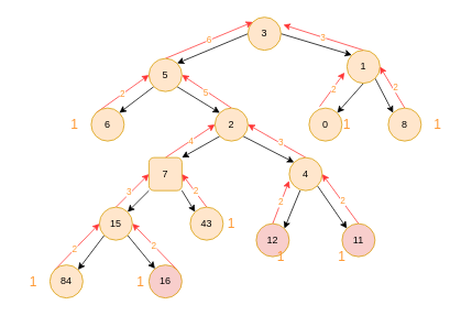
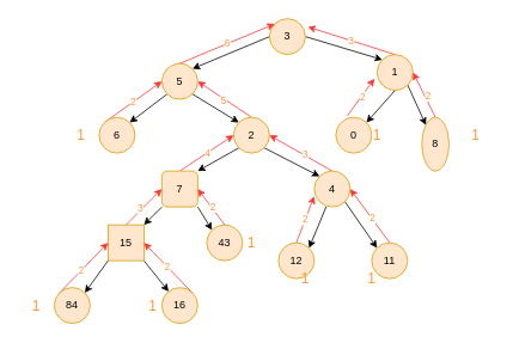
  <mxCell id="0" />
  <mxCell id="1" parent="0" />
  <mxCell id="2" style="edgeStyle=none;rounded=0;orthogonalLoop=1;jettySize=auto;html=1;exitX=1;exitY=0.5;exitDx=0;exitDy=0;entryX=0;entryY=0;entryDx=0;entryDy=0;" edge="1" parent="1" source="4" target="12"><mxGeometry relative="1" as="geometry" /></mxCell>
  <mxCell id="3" style="edgeStyle=none;rounded=0;orthogonalLoop=1;jettySize=auto;html=1;exitX=0;exitY=0.5;exitDx=0;exitDy=0;entryX=1;entryY=0;entryDx=0;entryDy=0;" edge="1" parent="1" source="4" target="8"><mxGeometry relative="1" as="geometry" /></mxCell>
  <mxCell id="4" value="3" style="ellipse;whiteSpace=wrap;html=1;aspect=fixed;fillColor=#ffe6cc;strokeColor=#d79b00;" vertex="1" parent="1"><mxGeometry x="300" y="20" width="40" height="40" as="geometry" /></mxCell>
  <mxCell id="5" style="edgeStyle=none;rounded=0;orthogonalLoop=1;jettySize=auto;html=1;exitX=1;exitY=1;exitDx=0;exitDy=0;entryX=0;entryY=0;entryDx=0;entryDy=0;" edge="1" parent="1" source="8" target="23"><mxGeometry relative="1" as="geometry" /></mxCell>
  <mxCell id="6" style="edgeStyle=none;rounded=0;orthogonalLoop=1;jettySize=auto;html=1;exitX=0;exitY=1;exitDx=0;exitDy=0;entryX=1;entryY=0;entryDx=0;entryDy=0;" edge="1" parent="1" source="8" target="25"><mxGeometry relative="1" as="geometry" /></mxCell>
  <mxCell id="7" value="6" style="edgeStyle=none;rounded=0;orthogonalLoop=1;jettySize=auto;html=1;exitX=0.5;exitY=0;exitDx=0;exitDy=0;entryX=0;entryY=0;entryDx=0;entryDy=0;fontColor=#FF9933;strokeColor=#FF3333;" edge="1" parent="1" source="8" target="4"><mxGeometry relative="1" as="geometry" /></mxCell>
  <mxCell id="8" value="5" style="ellipse;whiteSpace=wrap;html=1;aspect=fixed;fillColor=#ffe6cc;strokeColor=#d79b00;" vertex="1" parent="1"><mxGeometry x="180" y="70" width="40" height="40" as="geometry" /></mxCell>
  <mxCell id="9" style="edgeStyle=none;rounded=0;orthogonalLoop=1;jettySize=auto;html=1;exitX=0.5;exitY=1;exitDx=0;exitDy=0;entryX=1;entryY=0;entryDx=0;entryDy=0;" edge="1" parent="1" source="12" target="18"><mxGeometry relative="1" as="geometry" /></mxCell>
  <mxCell id="10" style="edgeStyle=none;rounded=0;orthogonalLoop=1;jettySize=auto;html=1;exitX=1;exitY=1;exitDx=0;exitDy=0;entryX=0;entryY=0;entryDx=0;entryDy=0;" edge="1" parent="1" source="12" target="15"><mxGeometry relative="1" as="geometry" /></mxCell>
  <mxCell id="11" value="3" style="edgeStyle=none;rounded=0;orthogonalLoop=1;jettySize=auto;html=1;exitX=0.5;exitY=0;exitDx=0;exitDy=0;entryX=1.071;entryY=0.23;entryDx=0;entryDy=0;entryPerimeter=0;fontColor=#FF9933;strokeColor=#FF3333;" edge="1" parent="1" source="12" target="4"><mxGeometry relative="1" as="geometry" /></mxCell>
  <mxCell id="12" value="1" style="ellipse;whiteSpace=wrap;html=1;aspect=fixed;fillColor=#ffe6cc;strokeColor=#d79b00;" vertex="1" parent="1"><mxGeometry x="420" y="60" width="40" height="40" as="geometry" /></mxCell>
  <mxCell id="13" style="edgeStyle=none;rounded=0;orthogonalLoop=1;jettySize=auto;html=1;exitX=0.5;exitY=0;exitDx=0;exitDy=0;entryX=1;entryY=0.5;entryDx=0;entryDy=0;fontColor=#FF9933;strokeColor=#FF3333;" edge="1" parent="1" source="15" target="12"><mxGeometry relative="1" as="geometry" /></mxCell>
  <mxCell id="14" value="2" style="edgeLabel;html=1;align=center;verticalAlign=middle;resizable=0;points=[];fontColor=#FF9933;" vertex="1" connectable="0" parent="13"><mxGeometry x="-0.055" y="-2" relative="1" as="geometry"><mxPoint x="1" as="offset" /></mxGeometry></mxCell>
- <mxCell id="15" value="8" style="ellipse;whiteSpace=wrap;html=1;aspect=fixed;fillColor=#ffe6cc;strokeColor=#d79b00;" vertex="1" parent="1"><mxGeometry x="470" y="130" width="40" height="40" as="geometry" /></mxCell>
+ <mxCell id="15" value="8" style="ellipse;whiteSpace=wrap;html=1;aspect=fixed;fillColor=#ffe6cc;strokeColor=#d79b00;" vertex="1" parent="1"><mxGeometry x="470" y="130" width="30" height="60" as="geometry" /></mxCell>
  <mxCell id="16" style="edgeStyle=none;rounded=0;orthogonalLoop=1;jettySize=auto;html=1;exitX=0.321;exitY=-0.045;exitDx=0;exitDy=0;fontColor=#FF9933;strokeColor=#FF3333;exitPerimeter=0;" edge="1" parent="1" source="18"><mxGeometry relative="1" as="geometry"><mxPoint x="417" y="87" as="targetPoint" /></mxGeometry></mxCell>
  <mxCell id="17" value="2" style="edgeLabel;html=1;align=center;verticalAlign=middle;resizable=0;points=[];fontColor=#FF9933;" vertex="1" connectable="0" parent="16"><mxGeometry x="0.034" relative="1" as="geometry"><mxPoint x="1" as="offset" /></mxGeometry></mxCell>
  <mxCell id="18" value="0" style="ellipse;whiteSpace=wrap;html=1;aspect=fixed;fillColor=#ffe6cc;strokeColor=#d79b00;" vertex="1" parent="1"><mxGeometry x="374" y="130" width="40" height="40" as="geometry" /></mxCell>
  <mxCell id="19" style="edgeStyle=none;rounded=0;orthogonalLoop=1;jettySize=auto;html=1;exitX=1;exitY=1;exitDx=0;exitDy=0;entryX=0;entryY=0;entryDx=0;entryDy=0;" edge="1" parent="1" source="23" target="30"><mxGeometry relative="1" as="geometry" /></mxCell>
  <mxCell id="20" style="edgeStyle=none;rounded=0;orthogonalLoop=1;jettySize=auto;html=1;exitX=0;exitY=1;exitDx=0;exitDy=0;entryX=1;entryY=0;entryDx=0;entryDy=0;" edge="1" parent="1" source="23" target="35"><mxGeometry relative="1" as="geometry" /></mxCell>
  <mxCell id="21" style="edgeStyle=none;rounded=0;orthogonalLoop=1;jettySize=auto;html=1;exitX=0.5;exitY=0;exitDx=0;exitDy=0;entryX=1;entryY=0.5;entryDx=0;entryDy=0;fontColor=#FF9933;strokeColor=#FF3333;" edge="1" parent="1" source="23" target="8"><mxGeometry relative="1" as="geometry" /></mxCell>
  <mxCell id="22" value="5" style="edgeLabel;html=1;align=center;verticalAlign=middle;resizable=0;points=[];fontColor=#FF9933;" vertex="1" connectable="0" parent="21"><mxGeometry x="0.009" y="2" relative="1" as="geometry"><mxPoint y="-1" as="offset" /></mxGeometry></mxCell>
  <mxCell id="23" value="2" style="ellipse;whiteSpace=wrap;html=1;aspect=fixed;fillColor=#ffe6cc;strokeColor=#d79b00;" vertex="1" parent="1"><mxGeometry x="260" y="130" width="40" height="40" as="geometry" /></mxCell>
  <mxCell id="24" value="2" style="edgeStyle=none;rounded=0;orthogonalLoop=1;jettySize=auto;html=1;exitX=0;exitY=0;exitDx=0;exitDy=0;entryX=0;entryY=0.5;entryDx=0;entryDy=0;fontColor=#FF9933;strokeColor=#FF3333;" edge="1" parent="1" source="25" target="8"><mxGeometry relative="1" as="geometry" /></mxCell>
  <mxCell id="25" value="6" style="ellipse;whiteSpace=wrap;html=1;aspect=fixed;fillColor=#ffe6cc;strokeColor=#d79b00;" vertex="1" parent="1"><mxGeometry x="110" y="130" width="40" height="40" as="geometry" /></mxCell>
  <mxCell id="26" style="edgeStyle=none;rounded=0;orthogonalLoop=1;jettySize=auto;html=1;exitX=1;exitY=1;exitDx=0;exitDy=0;entryX=0;entryY=0;entryDx=0;entryDy=0;" edge="1" parent="1" source="30" target="38"><mxGeometry relative="1" as="geometry"><mxPoint x="420" y="268" as="targetPoint" /></mxGeometry></mxCell>
  <mxCell id="27" style="edgeStyle=none;rounded=0;orthogonalLoop=1;jettySize=auto;html=1;entryX=1;entryY=0;entryDx=0;entryDy=0;exitX=0.33;exitY=0.996;exitDx=0;exitDy=0;exitPerimeter=0;" edge="1" parent="1" source="30" target="40"><mxGeometry relative="1" as="geometry"><mxPoint x="350" y="240" as="sourcePoint" /></mxGeometry></mxCell>
  <mxCell id="28" style="edgeStyle=none;rounded=0;orthogonalLoop=1;jettySize=auto;html=1;exitX=0.5;exitY=0;exitDx=0;exitDy=0;entryX=1;entryY=0.5;entryDx=0;entryDy=0;fontColor=#FF9933;strokeColor=#FF3333;" edge="1" parent="1" source="30" target="23"><mxGeometry relative="1" as="geometry" /></mxCell>
  <mxCell id="29" value="3" style="edgeLabel;html=1;align=center;verticalAlign=middle;resizable=0;points=[];fontColor=#FF9933;" vertex="1" connectable="0" parent="28"><mxGeometry x="-0.097" y="-1" relative="1" as="geometry"><mxPoint as="offset" /></mxGeometry></mxCell>
  <mxCell id="30" value="4" style="ellipse;whiteSpace=wrap;html=1;aspect=fixed;fillColor=#ffe6cc;strokeColor=#d79b00;" vertex="1" parent="1"><mxGeometry x="350" y="190" width="40" height="40" as="geometry" /></mxCell>
  <mxCell id="31" style="edgeStyle=none;rounded=0;orthogonalLoop=1;jettySize=auto;html=1;exitX=0;exitY=1;exitDx=0;exitDy=0;entryX=1;entryY=0;entryDx=0;entryDy=0;" edge="1" parent="1" source="35" target="45"><mxGeometry relative="1" as="geometry" /></mxCell>
  <mxCell id="32" style="edgeStyle=none;rounded=0;orthogonalLoop=1;jettySize=auto;html=1;exitX=1;exitY=1;exitDx=0;exitDy=0;entryX=0;entryY=0;entryDx=0;entryDy=0;" edge="1" parent="1" source="35" target="48"><mxGeometry relative="1" as="geometry" /></mxCell>
  <mxCell id="33" style="edgeStyle=none;rounded=0;orthogonalLoop=1;jettySize=auto;html=1;exitX=0.5;exitY=0;exitDx=0;exitDy=0;entryX=0;entryY=0.5;entryDx=0;entryDy=0;strokeColor=#FF3333;" edge="1" parent="1" source="35" target="23"><mxGeometry relative="1" as="geometry" /></mxCell>
  <mxCell id="34" value="4" style="edgeLabel;html=1;align=center;verticalAlign=middle;resizable=0;points=[];fontColor=#FF9933;" vertex="1" connectable="0" parent="33"><mxGeometry x="0.032" relative="1" as="geometry"><mxPoint as="offset" /></mxGeometry></mxCell>
  <mxCell id="35" value="7" style="whiteSpace=wrap;html=1;aspect=fixed;fillColor=#ffe6cc;strokeColor=#d79b00;rounded=1;" vertex="1" parent="1"><mxGeometry x="180" y="190" width="40" height="40" as="geometry" /></mxCell>
  <mxCell id="36" style="edgeStyle=none;rounded=0;orthogonalLoop=1;jettySize=auto;html=1;exitX=0.5;exitY=0;exitDx=0;exitDy=0;entryX=1;entryY=0.5;entryDx=0;entryDy=0;fontColor=#FF9933;strokeColor=#FF3333;" edge="1" parent="1" source="38" target="30"><mxGeometry relative="1" as="geometry" /></mxCell>
  <mxCell id="37" value="2" style="edgeLabel;html=1;align=center;verticalAlign=middle;resizable=0;points=[];fontColor=#FF9933;" vertex="1" connectable="0" parent="36"><mxGeometry x="-0.071" y="-2" relative="1" as="geometry"><mxPoint y="1" as="offset" /></mxGeometry></mxCell>
- <mxCell id="38" value="11" style="ellipse;whiteSpace=wrap;html=1;aspect=fixed;fillColor=#f8cecc;strokeColor=#d79b00;" vertex="1" parent="1"><mxGeometry x="414" y="270" width="40" height="40" as="geometry" /></mxCell>
+ <mxCell id="38" value="11" style="ellipse;whiteSpace=wrap;html=1;aspect=fixed;fillColor=#ffe6cc;strokeColor=#d79b00;" vertex="1" parent="1"><mxGeometry x="414" y="270" width="40" height="40" as="geometry" /></mxCell>
  <mxCell id="39" value="2" style="edgeStyle=none;rounded=0;orthogonalLoop=1;jettySize=auto;html=1;exitX=0.5;exitY=0;exitDx=0;exitDy=0;entryX=-0.004;entryY=0.705;entryDx=0;entryDy=0;entryPerimeter=0;fontColor=#FF9933;strokeColor=#FF3333;" edge="1" parent="1" source="40" target="30"><mxGeometry relative="1" as="geometry" /></mxCell>
- <mxCell id="40" value="12" style="ellipse;whiteSpace=wrap;html=1;aspect=fixed;fillColor=#f8cecc;strokeColor=#d79b00;" vertex="1" parent="1"><mxGeometry x="310" y="270" width="40" height="40" as="geometry" /></mxCell>
+ <mxCell id="40" value="12" style="ellipse;whiteSpace=wrap;html=1;aspect=fixed;fillColor=#ffe6cc;strokeColor=#d79b00;" vertex="1" parent="1"><mxGeometry x="310" y="270" width="40" height="40" as="geometry" /></mxCell>
  <mxCell id="41" style="edgeStyle=none;rounded=0;orthogonalLoop=1;jettySize=auto;html=1;exitX=0;exitY=1;exitDx=0;exitDy=0;entryX=1;entryY=0;entryDx=0;entryDy=0;" edge="1" parent="1" source="45" target="51"><mxGeometry relative="1" as="geometry"><mxPoint x="100" y="309" as="targetPoint" /></mxGeometry></mxCell>
  <mxCell id="42" style="edgeStyle=none;rounded=0;orthogonalLoop=1;jettySize=auto;html=1;exitX=1;exitY=1;exitDx=0;exitDy=0;" edge="1" parent="1" source="45" target="54"><mxGeometry relative="1" as="geometry" /></mxCell>
  <mxCell id="43" style="edgeStyle=none;rounded=0;orthogonalLoop=1;jettySize=auto;html=1;exitX=0.5;exitY=0;exitDx=0;exitDy=0;entryX=0;entryY=0.5;entryDx=0;entryDy=0;strokeColor=#FF3333;" edge="1" parent="1" source="45" target="35"><mxGeometry relative="1" as="geometry" /></mxCell>
  <mxCell id="44" value="3" style="edgeLabel;html=1;align=center;verticalAlign=middle;resizable=0;points=[];fontColor=#FF9933;" vertex="1" connectable="0" parent="43"><mxGeometry x="-0.148" y="2" relative="1" as="geometry"><mxPoint as="offset" /></mxGeometry></mxCell>
- <mxCell id="45" value="15" style="ellipse;whiteSpace=wrap;html=1;aspect=fixed;fillColor=#ffe6cc;strokeColor=#d79b00;" vertex="1" parent="1"><mxGeometry x="120" y="250" width="40" height="40" as="geometry" /></mxCell>
+ <mxCell id="45" value="15" style="whiteSpace=wrap;html=1;aspect=fixed;fillColor=#ffe6cc;strokeColor=#d79b00;rounded=0;" vertex="1" parent="1"><mxGeometry x="120" y="250" width="40" height="40" as="geometry" /></mxCell>
  <mxCell id="46" style="edgeStyle=none;rounded=0;orthogonalLoop=1;jettySize=auto;html=1;exitX=0.5;exitY=0;exitDx=0;exitDy=0;entryX=1;entryY=0.5;entryDx=0;entryDy=0;strokeColor=#FF3333;" edge="1" parent="1" source="48" target="35"><mxGeometry relative="1" as="geometry" /></mxCell>
  <mxCell id="47" value="&lt;font color=&quot;#ff9933&quot;&gt;2&lt;/font&gt;" style="edgeLabel;html=1;align=center;verticalAlign=middle;resizable=0;points=[];" vertex="1" connectable="0" parent="46"><mxGeometry x="0.181" y="-4" relative="1" as="geometry"><mxPoint x="1" y="6" as="offset" /></mxGeometry></mxCell>
  <mxCell id="48" value="43" style="ellipse;whiteSpace=wrap;html=1;aspect=fixed;fillColor=#ffe6cc;strokeColor=#d79b00;" vertex="1" parent="1"><mxGeometry x="230" y="250" width="40" height="40" as="geometry" /></mxCell>
  <mxCell id="49" style="edgeStyle=none;rounded=0;orthogonalLoop=1;jettySize=auto;html=1;exitX=0;exitY=0;exitDx=0;exitDy=0;entryX=0;entryY=0.5;entryDx=0;entryDy=0;strokeColor=#FF3333;" edge="1" parent="1" source="51" target="45"><mxGeometry relative="1" as="geometry" /></mxCell>
  <mxCell id="50" value="&lt;font color=&quot;#ff9933&quot;&gt;2&lt;/font&gt;" style="edgeLabel;html=1;align=center;verticalAlign=middle;resizable=0;points=[];" vertex="1" connectable="0" parent="49"><mxGeometry x="-0.089" y="1" relative="1" as="geometry"><mxPoint as="offset" /></mxGeometry></mxCell>
  <mxCell id="51" value="84" style="ellipse;whiteSpace=wrap;html=1;aspect=fixed;fillColor=#ffe6cc;strokeColor=#d79b00;" vertex="1" parent="1"><mxGeometry x="60" y="320" width="40" height="40" as="geometry" /></mxCell>
  <mxCell id="52" style="edgeStyle=none;rounded=0;orthogonalLoop=1;jettySize=auto;html=1;exitX=1;exitY=0;exitDx=0;exitDy=0;entryX=1;entryY=0.5;entryDx=0;entryDy=0;strokeColor=#FF3333;" edge="1" parent="1" source="54" target="45"><mxGeometry relative="1" as="geometry" /></mxCell>
  <mxCell id="53" value="&lt;font color=&quot;#ff9933&quot;&gt;2&lt;/font&gt;" style="edgeLabel;html=1;align=center;verticalAlign=middle;resizable=0;points=[];" vertex="1" connectable="0" parent="52"><mxGeometry x="0.067" y="1" relative="1" as="geometry"><mxPoint x="1" as="offset" /></mxGeometry></mxCell>
- <mxCell id="54" value="16" style="ellipse;whiteSpace=wrap;html=1;aspect=fixed;fillColor=#f8cecc;strokeColor=#d79b00;" vertex="1" parent="1"><mxGeometry x="180" y="320" width="40" height="40" as="geometry" /></mxCell>
+ <mxCell id="54" value="16" style="ellipse;whiteSpace=wrap;html=1;aspect=fixed;fillColor=#ffe6cc;strokeColor=#d79b00;" vertex="1" parent="1"><mxGeometry x="180" y="320" width="40" height="40" as="geometry" /></mxCell>
  <mxCell id="55" value="&lt;font style=&quot;font-size: 16px&quot; color=&quot;#ff9933&quot;&gt;1&lt;/font&gt;" style="text;html=1;strokeColor=none;fillColor=none;align=center;verticalAlign=middle;whiteSpace=wrap;rounded=0;" vertex="1" parent="1"><mxGeometry x="20" y="330" width="40" height="20" as="geometry" /></mxCell>
  <mxCell id="56" value="&lt;font style=&quot;font-size: 16px&quot; color=&quot;#ff9933&quot;&gt;1&lt;/font&gt;" style="text;html=1;strokeColor=none;fillColor=none;align=center;verticalAlign=middle;whiteSpace=wrap;rounded=0;" vertex="1" parent="1"><mxGeometry x="150" y="330" width="40" height="20" as="geometry" /></mxCell>
  <mxCell id="57" style="edgeStyle=none;rounded=0;orthogonalLoop=1;jettySize=auto;html=1;exitX=0.5;exitY=0;exitDx=0;exitDy=0;strokeColor=#FF3333;" edge="1" parent="1" source="56" target="56"><mxGeometry relative="1" as="geometry" /></mxCell>
  <mxCell id="58" value="&lt;font style=&quot;font-size: 16px&quot; color=&quot;#ff9933&quot;&gt;1&lt;/font&gt;" style="text;html=1;strokeColor=none;fillColor=none;align=center;verticalAlign=middle;whiteSpace=wrap;rounded=0;" vertex="1" parent="1"><mxGeometry x="260" y="260" width="40" height="20" as="geometry" /></mxCell>
  <mxCell id="59" value="&lt;font style=&quot;font-size: 16px&quot; color=&quot;#ff9933&quot;&gt;1&lt;/font&gt;" style="text;html=1;strokeColor=none;fillColor=none;align=center;verticalAlign=middle;whiteSpace=wrap;rounded=0;" vertex="1" parent="1"><mxGeometry x="394" y="300" width="40" height="20" as="geometry" /></mxCell>
  <mxCell id="60" value="&lt;font style=&quot;font-size: 16px&quot; color=&quot;#ff9933&quot;&gt;1&lt;/font&gt;" style="text;html=1;strokeColor=none;fillColor=none;align=center;verticalAlign=middle;whiteSpace=wrap;rounded=0;" vertex="1" parent="1"><mxGeometry x="320" y="300" width="40" height="20" as="geometry" /></mxCell>
  <mxCell id="61" value="&lt;font style=&quot;font-size: 16px&quot; color=&quot;#ff9933&quot;&gt;1&lt;/font&gt;" style="text;html=1;strokeColor=none;fillColor=none;align=center;verticalAlign=middle;whiteSpace=wrap;rounded=0;" vertex="1" parent="1"><mxGeometry x="510" y="140" width="40" height="20" as="geometry" /></mxCell>
  <mxCell id="62" value="&lt;font style=&quot;font-size: 16px&quot; color=&quot;#ff9933&quot;&gt;1&lt;/font&gt;" style="text;html=1;strokeColor=none;fillColor=none;align=center;verticalAlign=middle;whiteSpace=wrap;rounded=0;" vertex="1" parent="1"><mxGeometry x="400" y="140" width="40" height="20" as="geometry" /></mxCell>
  <mxCell id="63" value="&lt;font style=&quot;font-size: 16px&quot; color=&quot;#ff9933&quot;&gt;1&lt;/font&gt;" style="text;html=1;strokeColor=none;fillColor=none;align=center;verticalAlign=middle;whiteSpace=wrap;rounded=0;" vertex="1" parent="1"><mxGeometry x="70" y="140" width="40" height="20" as="geometry" /></mxCell>
